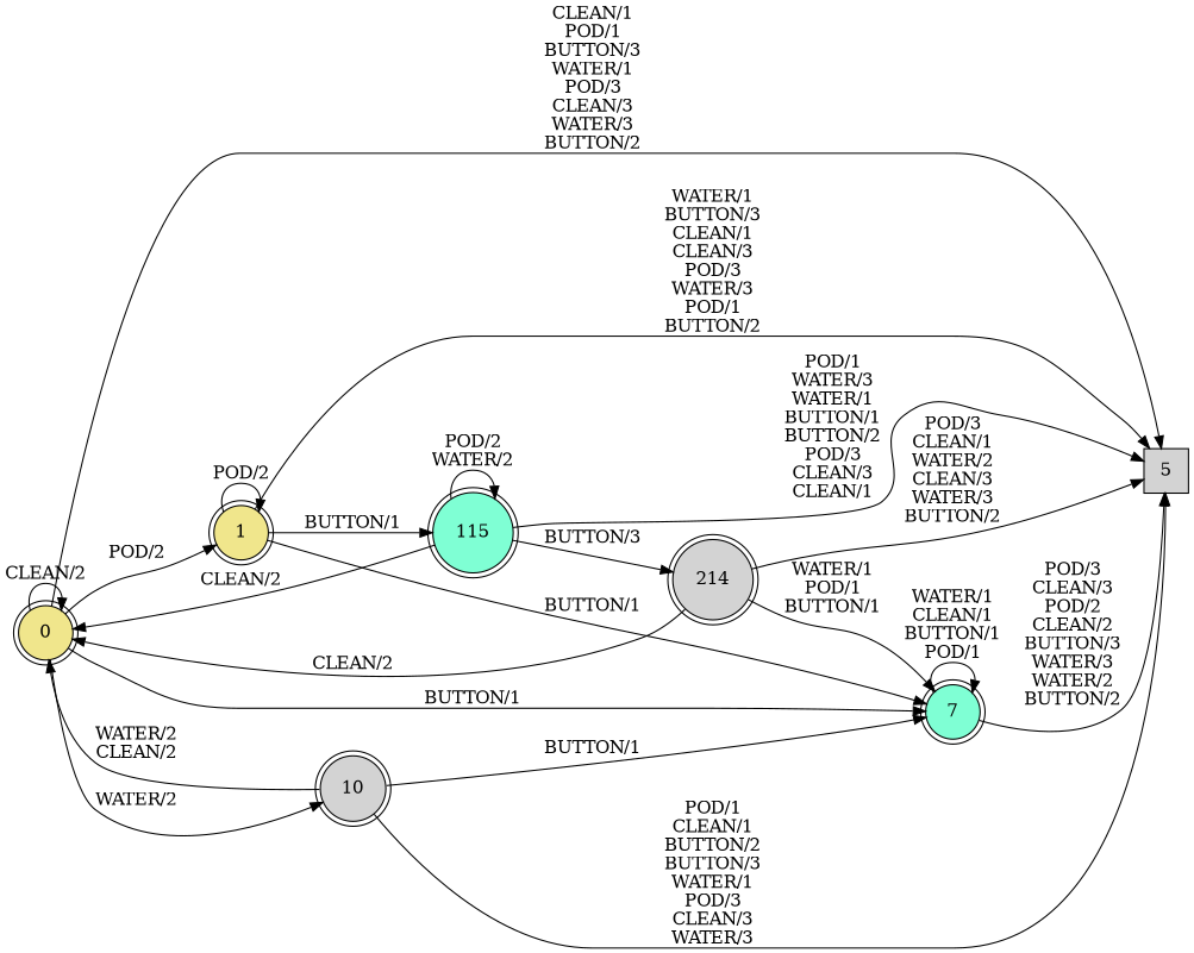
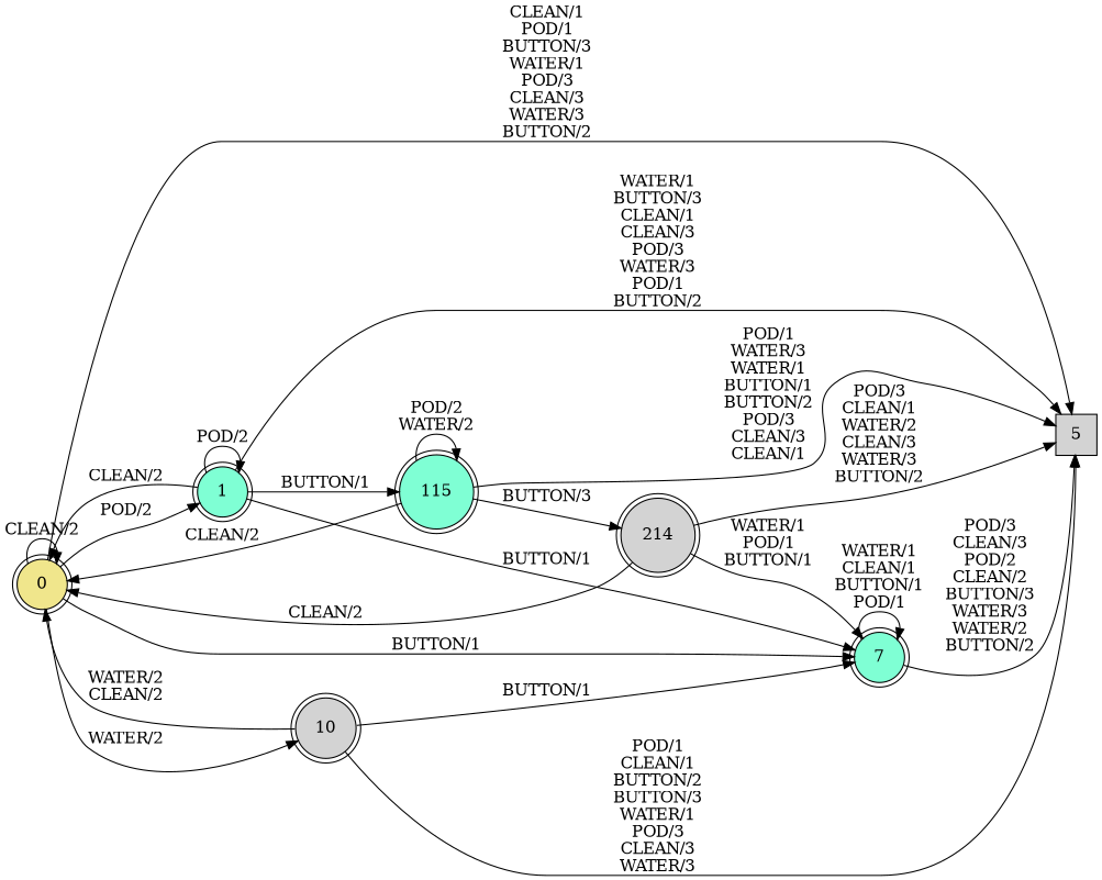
  digraph {
    rankdir=LR
    node [fillcolor=lightgrey shape=doublecircle style=filled]
    0 [fillcolor=khaki isInitial=True]
-   1 [fillcolor=khaki]
+   1 [fillcolor=aquamarine]
    5 [shape=square]
    n4 [fillcolor=aquamarine label=7]
    10
    115 [fillcolor=aquamarine]
    214
    0 -> 0 [label="CLEAN/2"]
    0 -> 1 [label="POD/2"]
    0 -> 5 [label="CLEAN/1\nPOD/1\nBUTTON/3\nWATER/1\nPOD/3\nCLEAN/3\nWATER/3\nBUTTON/2"]
    0 -> n4 [label="BUTTON/1"]
    0 -> 10 [label="WATER/2"]
+   1 -> 0 [label="CLEAN/2"]
    1 -> 1 [label="POD/2"]
    1 -> 5 [label="WATER/1\nBUTTON/3\nCLEAN/1\nCLEAN/3\nPOD/3\nWATER/3\nPOD/1\nBUTTON/2"]
    1 -> n4 [label="BUTTON/1"]
    1 -> 115 [label="BUTTON/1"]
    n4 -> 5 [label="POD/3\nCLEAN/3\nPOD/2\nCLEAN/2\nBUTTON/3\nWATER/3\nWATER/2\nBUTTON/2"]
    n4 -> n4 [label="WATER/1\nCLEAN/1\nBUTTON/1\nPOD/1"]
    10 -> 0 [label="WATER/2\nCLEAN/2"]
    10 -> 5 [label="POD/1\nCLEAN/1\nBUTTON/2\nBUTTON/3\nWATER/1\nPOD/3\nCLEAN/3\nWATER/3"]
    10 -> n4 [label="BUTTON/1"]
    115 -> 0 [label="CLEAN/2"]
    115 -> 5 [label="POD/1\nWATER/3\nWATER/1\nBUTTON/1\nBUTTON/2\nPOD/3\nCLEAN/3\nCLEAN/1"]
    115 -> 115 [label="POD/2\nWATER/2"]
    115 -> 214 [label="BUTTON/3"]
    214 -> 0 [label="CLEAN/2"]
    214 -> 5 [label="POD/3\nCLEAN/1\nWATER/2\nCLEAN/3\nWATER/3\nBUTTON/2"]
    214 -> n4 [label="WATER/1\nPOD/1\nBUTTON/1"]
  }
